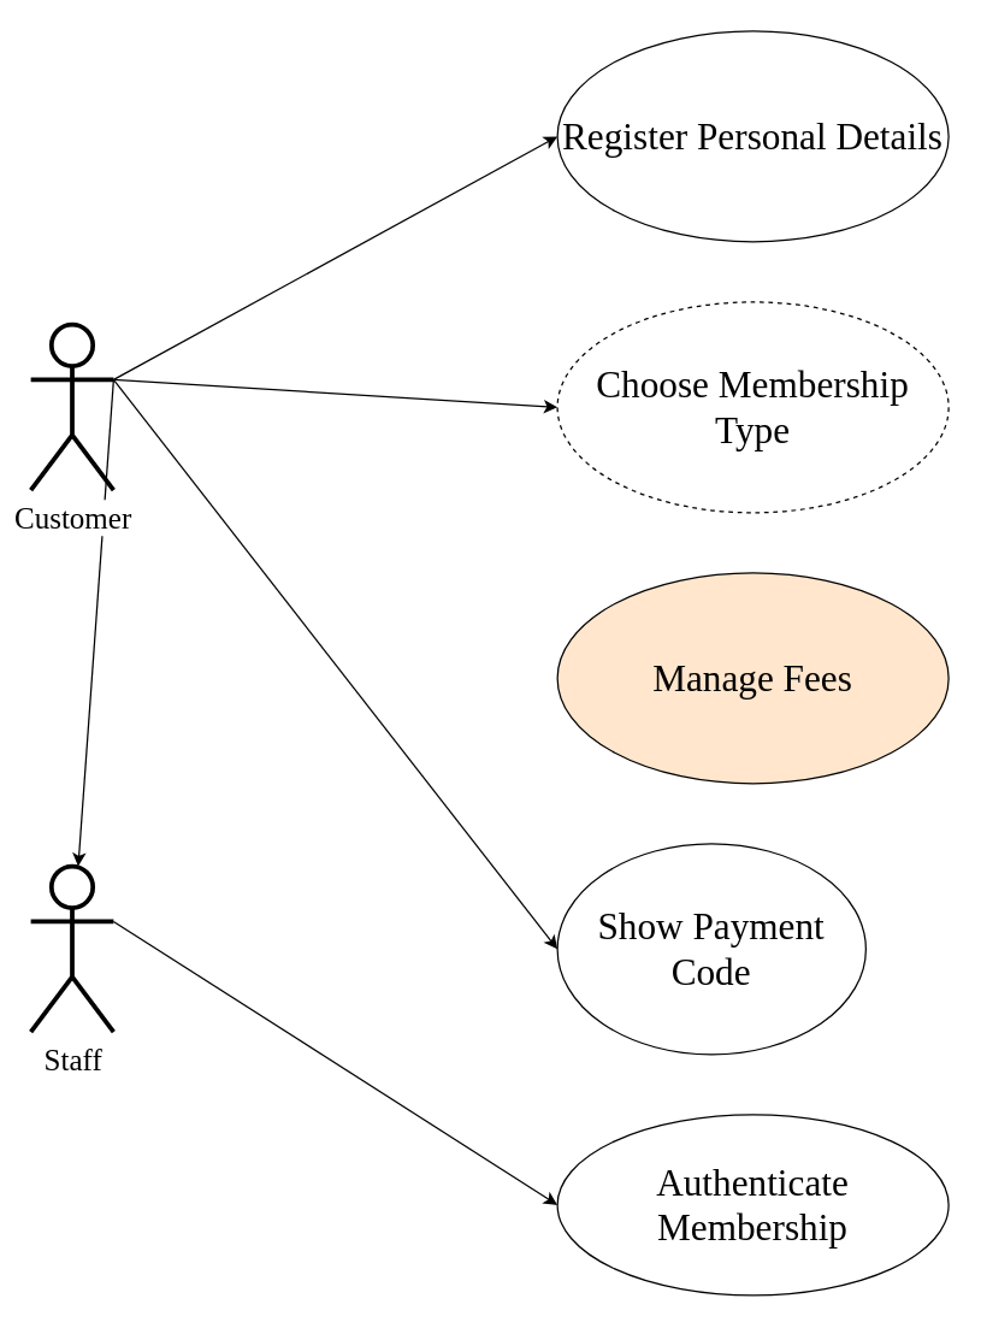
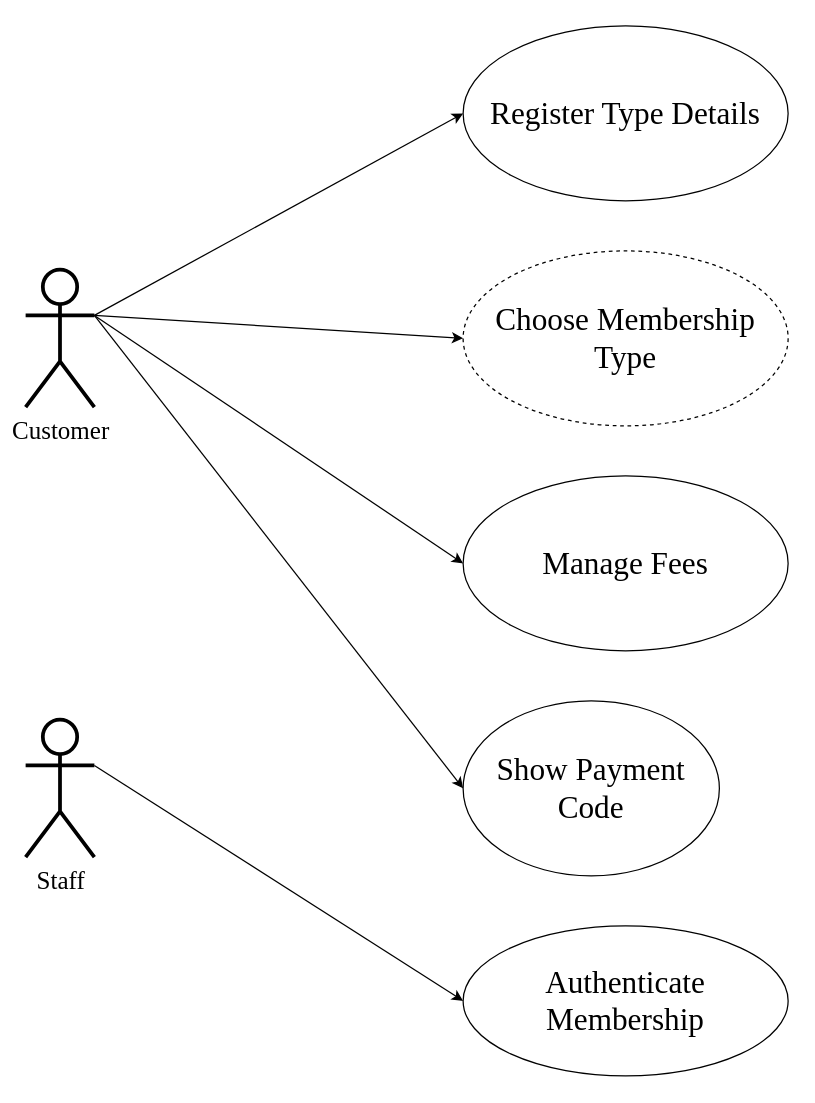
  <mxCell id="0" />
  <mxCell id="1" parent="0" />
- <mxCell id="2" value="&lt;font style=&quot;font-size: 25px&quot; face=&quot;Poppins&quot;&gt;Register Personal Details&lt;/font&gt;" style="ellipse;whiteSpace=wrap;html=1;" vertex="1" parent="1"><mxGeometry x="370" y="20" width="260" height="140" as="geometry" /></mxCell>
+ <mxCell id="2" value="&lt;font style=&quot;font-size: 25px&quot; face=&quot;Poppins&quot;&gt;Register Type Details&lt;/font&gt;" style="ellipse;whiteSpace=wrap;html=1;" vertex="1" parent="1"><mxGeometry x="370" y="20" width="260" height="140" as="geometry" /></mxCell>
  <mxCell id="3" value="&lt;font style=&quot;font-size: 25px&quot; face=&quot;Poppins&quot;&gt;Choose Membership Type&lt;/font&gt;" style="ellipse;whiteSpace=wrap;html=1;dashed=1;" vertex="1" parent="1"><mxGeometry x="370" y="200" width="260" height="140" as="geometry" /></mxCell>
- <mxCell id="4" value="&lt;font face=&quot;Poppins&quot; style=&quot;font-size: 25px&quot;&gt;Manage Fees&lt;/font&gt;&lt;br&gt;" style="ellipse;whiteSpace=wrap;html=1;fillColor=#ffe6cc;" vertex="1" parent="1"><mxGeometry x="370" y="380" width="260" height="140" as="geometry" /></mxCell>
+ <mxCell id="4" value="&lt;font face=&quot;Poppins&quot; style=&quot;font-size: 25px&quot;&gt;Manage Fees&lt;/font&gt;&lt;br&gt;" style="ellipse;whiteSpace=wrap;html=1;" vertex="1" parent="1"><mxGeometry x="370" y="380" width="260" height="140" as="geometry" /></mxCell>
  <mxCell id="5" value="&lt;font style=&quot;font-size: 25px&quot; face=&quot;Poppins&quot;&gt;Show Payment Code&lt;/font&gt;" style="ellipse;whiteSpace=wrap;html=1;" vertex="1" parent="1"><mxGeometry x="370" y="560" width="205" height="140" as="geometry" /></mxCell>
  <mxCell id="6" value="&lt;font style=&quot;font-size: 25px&quot; face=&quot;Poppins&quot;&gt;Authenticate Membership&lt;/font&gt;" style="ellipse;whiteSpace=wrap;html=1;" vertex="1" parent="1"><mxGeometry x="370" y="740" width="260" height="120" as="geometry" /></mxCell>
  <mxCell id="7" style="rounded=0;orthogonalLoop=1;jettySize=auto;html=1;exitX=1;exitY=0.333;exitDx=0;exitDy=0;exitPerimeter=0;entryX=0;entryY=0.5;entryDx=0;entryDy=0;" edge="1" parent="1" source="11" target="2"><mxGeometry relative="1" as="geometry" /></mxCell>
  <mxCell id="8" style="edgeStyle=none;rounded=0;orthogonalLoop=1;jettySize=auto;html=1;exitX=1;exitY=0.333;exitDx=0;exitDy=0;exitPerimeter=0;entryX=0;entryY=0.5;entryDx=0;entryDy=0;" edge="1" parent="1" source="11" target="3"><mxGeometry relative="1" as="geometry" /></mxCell>
- <mxCell id="9" style="edgeStyle=none;rounded=0;orthogonalLoop=1;jettySize=auto;html=1;exitX=1;exitY=0.333;exitDx=0;exitDy=0;exitPerimeter=0;" edge="1" parent="1" source="11" target="13"><mxGeometry relative="1" as="geometry" /></mxCell>
+ <mxCell id="9" style="edgeStyle=none;rounded=0;orthogonalLoop=1;jettySize=auto;html=1;exitX=1;exitY=0.333;exitDx=0;exitDy=0;exitPerimeter=0;entryX=0;entryY=0.5;entryDx=0;entryDy=0;" edge="1" parent="1" source="11" target="4"><mxGeometry relative="1" as="geometry" /></mxCell>
  <mxCell id="10" style="edgeStyle=none;rounded=0;orthogonalLoop=1;jettySize=auto;html=1;exitX=1;exitY=0.333;exitDx=0;exitDy=0;exitPerimeter=0;entryX=0;entryY=0.5;entryDx=0;entryDy=0;" edge="1" parent="1" source="11" target="5"><mxGeometry relative="1" as="geometry" /></mxCell>
  <mxCell id="11" value="&lt;font style=&quot;font-size: 20px&quot;&gt;Customer&lt;br&gt;&lt;/font&gt;" style="shape=umlActor;verticalLabelPosition=bottom;labelBackgroundColor=#ffffff;verticalAlign=top;html=1;outlineConnect=0;fontFamily=Poppins;strokeWidth=3;" vertex="1" parent="1"><mxGeometry x="20" y="215" width="55" height="110" as="geometry" /></mxCell>
  <mxCell id="12" style="edgeStyle=none;rounded=0;orthogonalLoop=1;jettySize=auto;html=1;exitX=1;exitY=0.333;exitDx=0;exitDy=0;exitPerimeter=0;entryX=0;entryY=0.5;entryDx=0;entryDy=0;" edge="1" parent="1" source="13" target="6"><mxGeometry relative="1" as="geometry" /></mxCell>
  <mxCell id="13" value="&lt;font style=&quot;font-size: 20px&quot;&gt;Staff&lt;/font&gt;" style="shape=umlActor;verticalLabelPosition=bottom;labelBackgroundColor=#ffffff;verticalAlign=top;html=1;outlineConnect=0;fontFamily=Poppins;strokeWidth=3;" vertex="1" parent="1"><mxGeometry x="20" y="575" width="55" height="110" as="geometry" /></mxCell>
